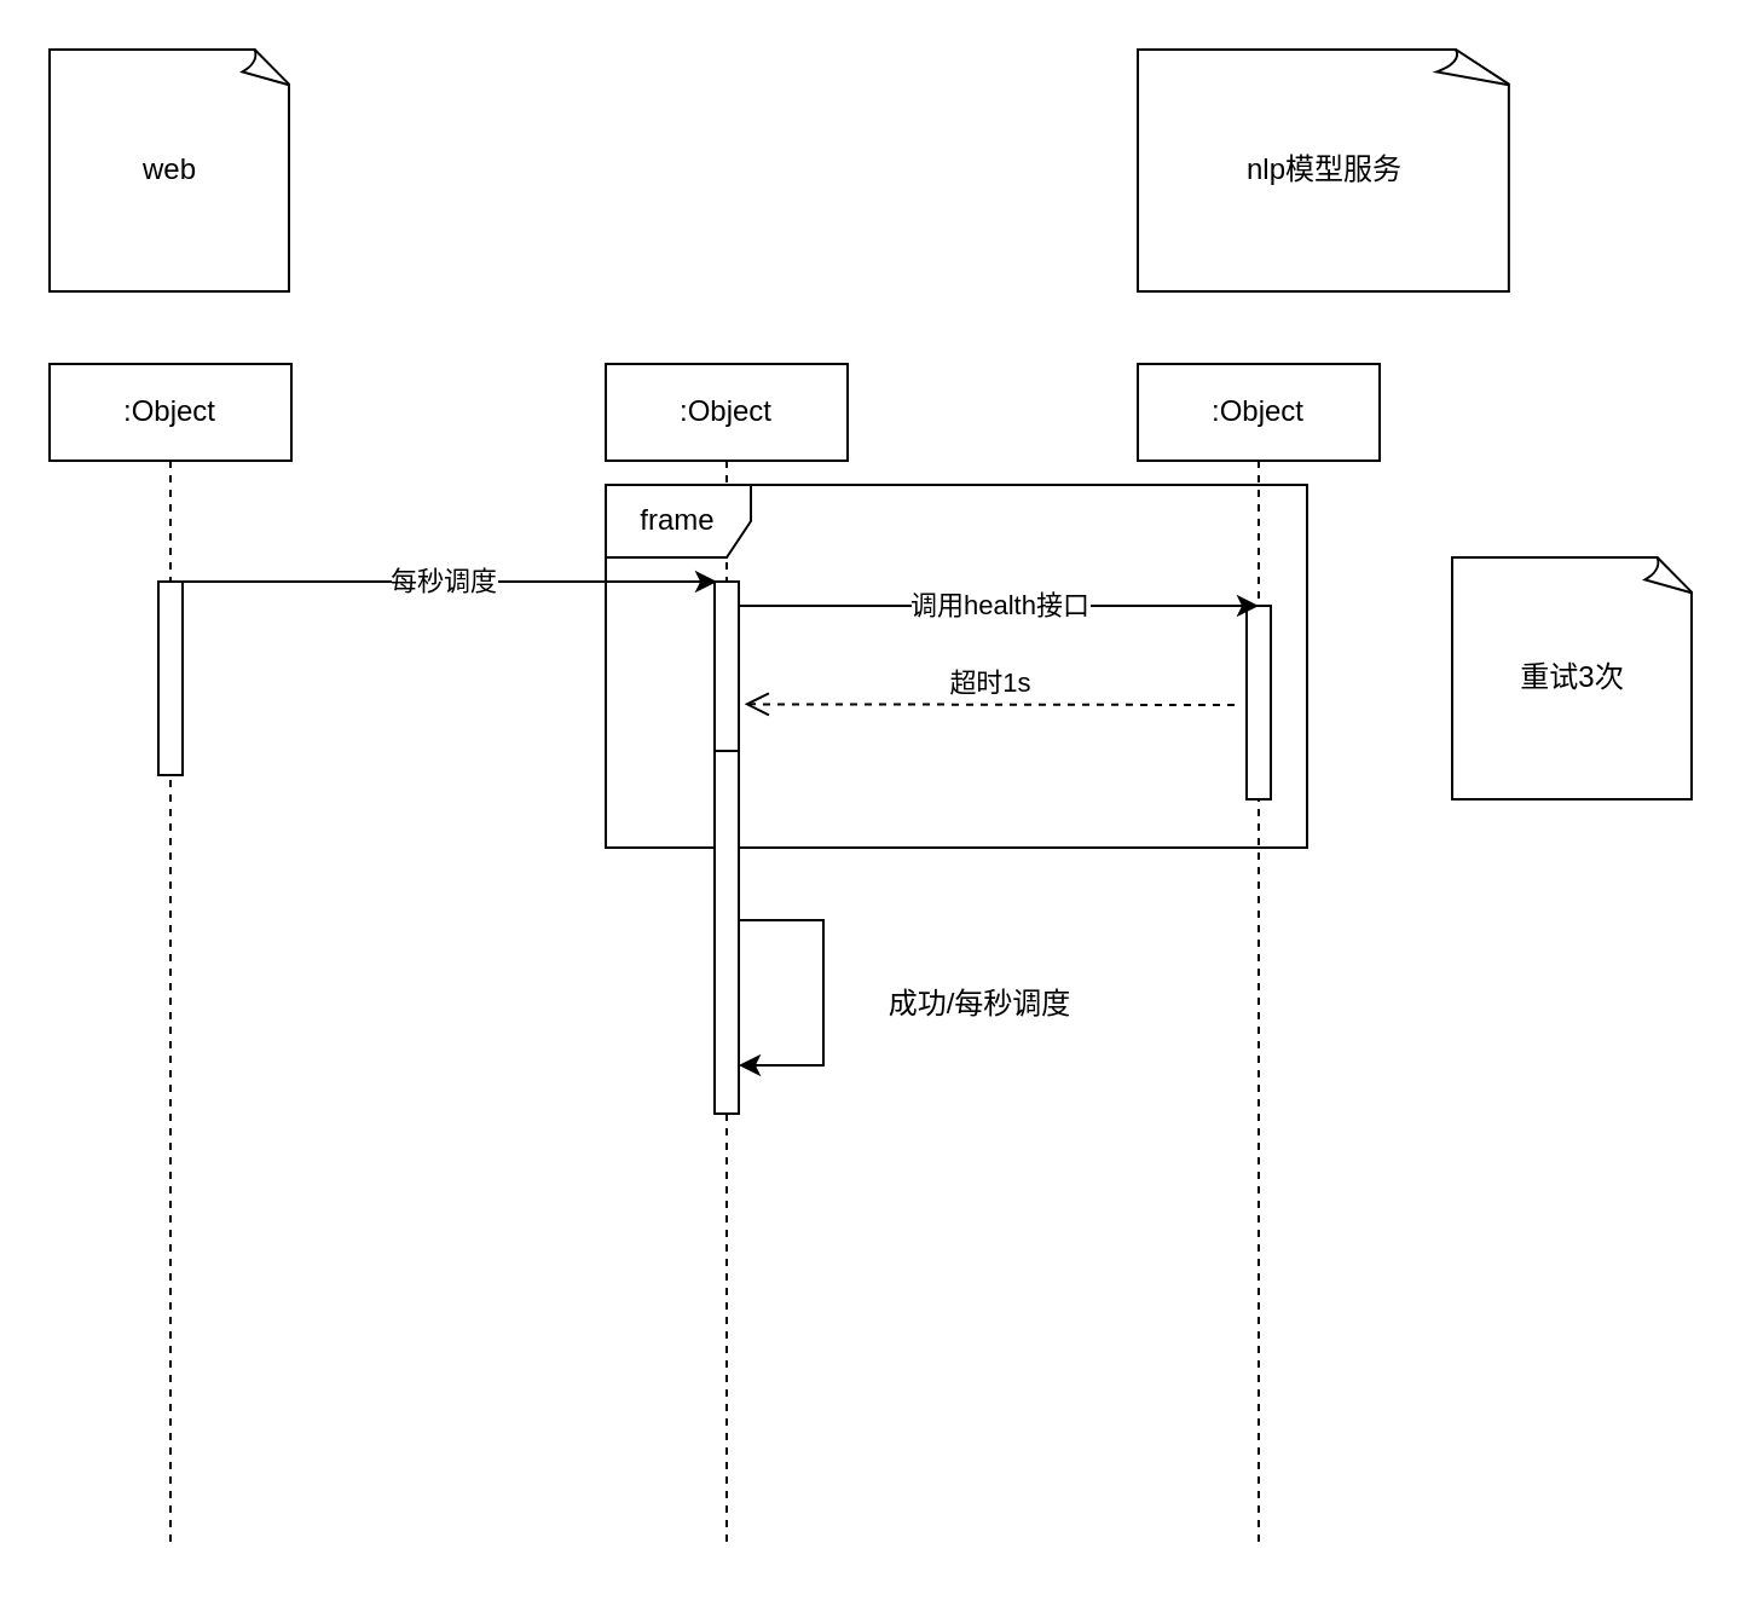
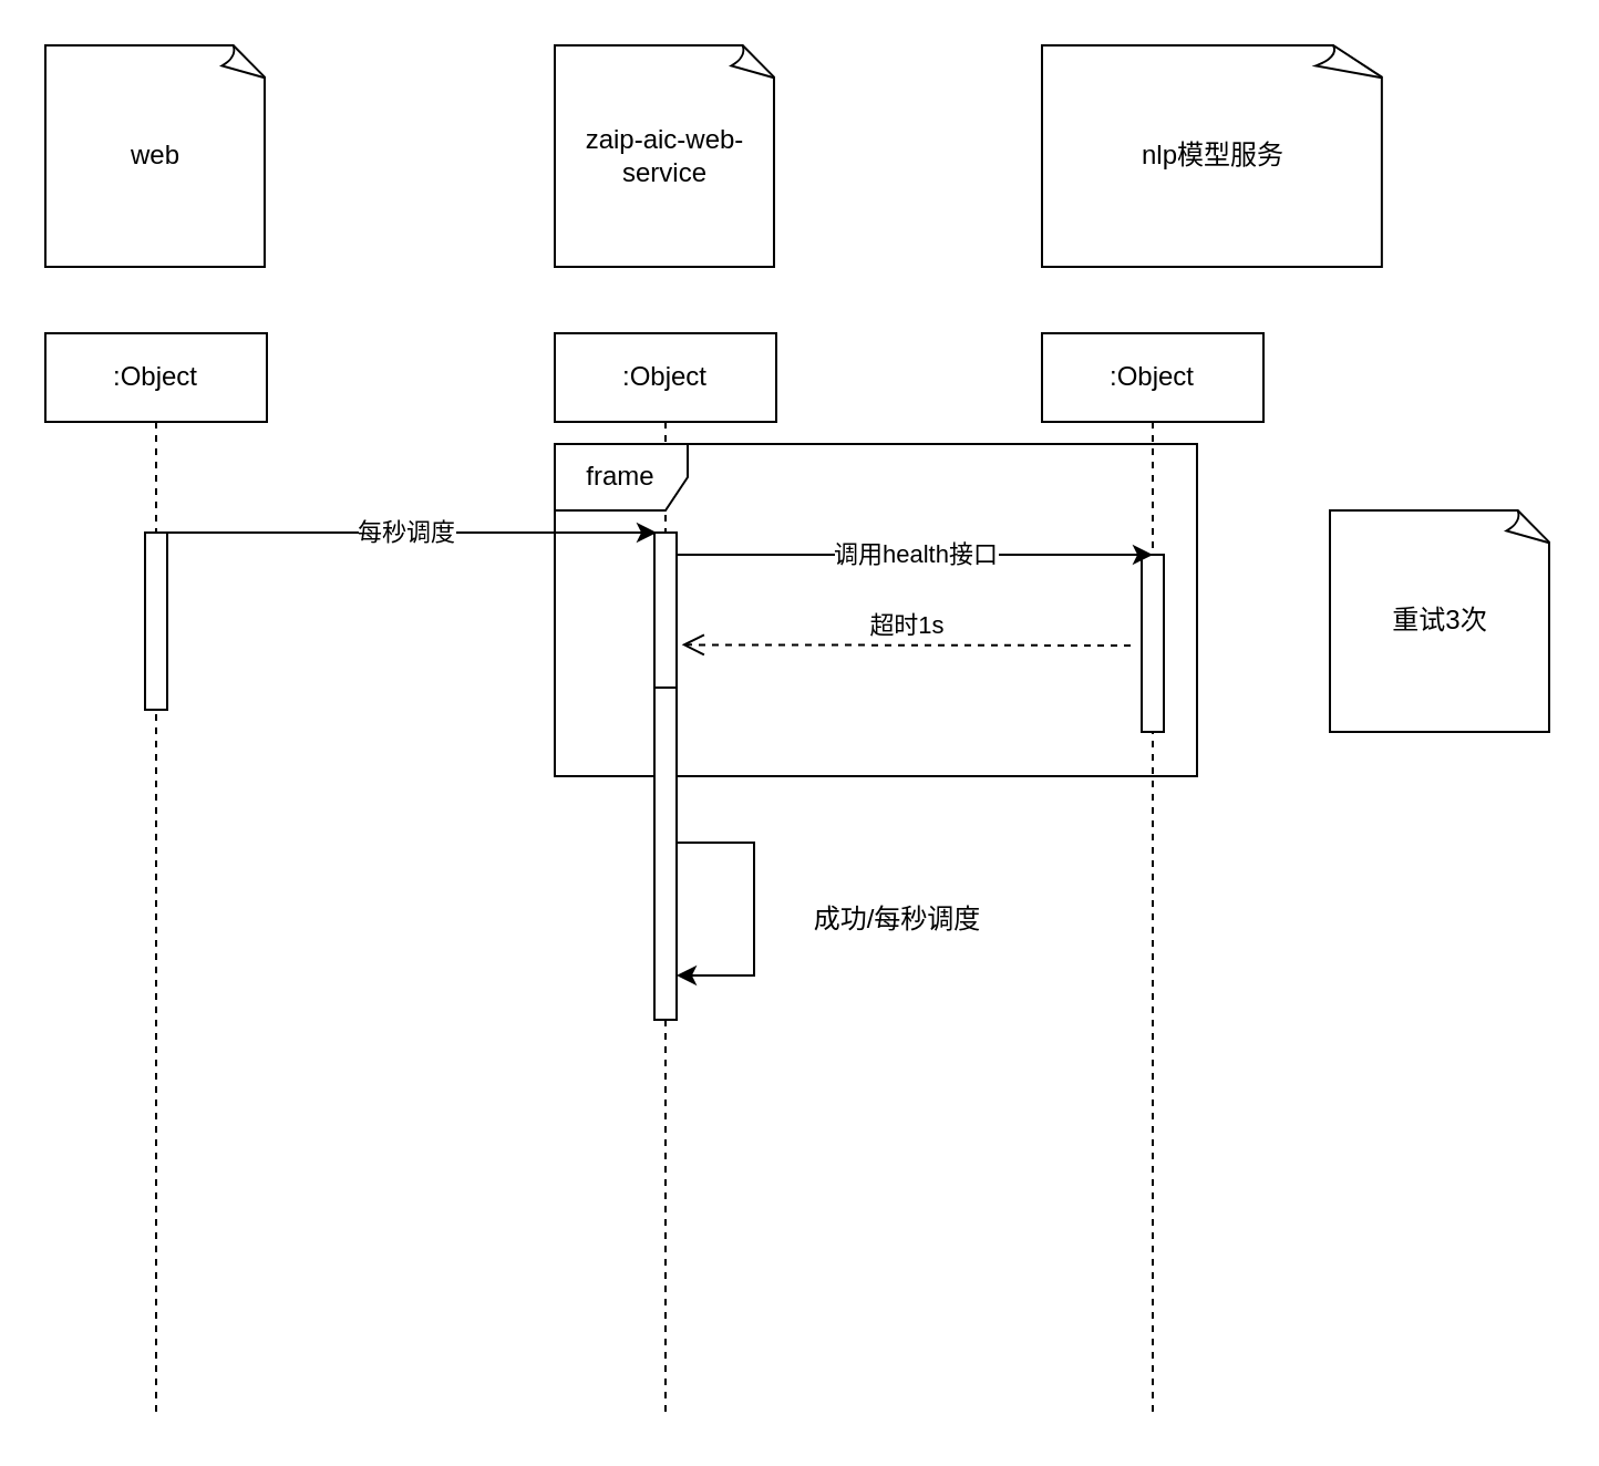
  <mxCell id="0" />
  <mxCell id="1" parent="0" />
  <mxCell id="2" value=":Object" style="shape=umlLifeline;perimeter=lifelinePerimeter;whiteSpace=wrap;html=1;container=1;collapsible=0;recursiveResize=0;outlineConnect=0;" vertex="1" parent="1"><mxGeometry x="20" y="150" width="100" height="490" as="geometry" /></mxCell>
  <mxCell id="3" value="" style="html=1;points=[];perimeter=orthogonalPerimeter;" vertex="1" parent="2"><mxGeometry x="45" y="90" width="10" height="80" as="geometry" /></mxCell>
  <mxCell id="4" value=":Object" style="shape=umlLifeline;perimeter=lifelinePerimeter;whiteSpace=wrap;html=1;container=1;collapsible=0;recursiveResize=0;outlineConnect=0;" vertex="1" parent="1"><mxGeometry x="250" y="150" width="100" height="490" as="geometry" /></mxCell>
  <mxCell id="5" value="" style="html=1;points=[];perimeter=orthogonalPerimeter;" vertex="1" parent="4"><mxGeometry x="45" y="90" width="10" height="70" as="geometry" /></mxCell>
  <mxCell id="6" value="frame" style="shape=umlFrame;whiteSpace=wrap;html=1;" vertex="1" parent="4"><mxGeometry y="50" width="290" height="150" as="geometry" /></mxCell>
  <mxCell id="7" value="" style="html=1;points=[];perimeter=orthogonalPerimeter;" vertex="1" parent="4"><mxGeometry x="45" y="160" width="10" height="150" as="geometry" /></mxCell>
  <mxCell id="8" style="edgeStyle=orthogonalEdgeStyle;rounded=0;orthogonalLoop=1;jettySize=auto;html=1;" edge="1" parent="4" source="7" target="7"><mxGeometry relative="1" as="geometry"><Array as="points"><mxPoint x="90" y="230" /><mxPoint x="90" y="290" /></Array></mxGeometry></mxCell>
  <mxCell id="9" value="web" style="whiteSpace=wrap;html=1;shape=mxgraph.basic.document" vertex="1" parent="1"><mxGeometry x="20" y="20" width="100" height="100" as="geometry" /></mxCell>
+ <mxCell id="10" value="zaip-aic-web-service" style="whiteSpace=wrap;html=1;shape=mxgraph.basic.document" vertex="1" parent="1"><mxGeometry x="250" y="20" width="100" height="100" as="geometry" /></mxCell>
  <mxCell id="11" value="nlp模型服务" style="whiteSpace=wrap;html=1;shape=mxgraph.basic.document" vertex="1" parent="1"><mxGeometry x="470" y="20" width="155" height="100" as="geometry" /></mxCell>
  <mxCell id="12" value=":Object" style="shape=umlLifeline;perimeter=lifelinePerimeter;whiteSpace=wrap;html=1;container=1;collapsible=0;recursiveResize=0;outlineConnect=0;" vertex="1" parent="1"><mxGeometry x="470" y="150" width="100" height="490" as="geometry" /></mxCell>
  <mxCell id="13" value="" style="html=1;points=[];perimeter=orthogonalPerimeter;" vertex="1" parent="12"><mxGeometry x="45" y="100" width="10" height="80" as="geometry" /></mxCell>
  <mxCell id="14" value="每秒调度" style="edgeStyle=orthogonalEdgeStyle;rounded=0;orthogonalLoop=1;jettySize=auto;html=1;exitX=0.5;exitY=0;exitDx=0;exitDy=0;exitPerimeter=0;entryX=0.1;entryY=0;entryDx=0;entryDy=0;entryPerimeter=0;" edge="1" parent="1" source="3" target="5"><mxGeometry relative="1" as="geometry"><mxPoint x="290" y="240" as="targetPoint" /><Array as="points"><mxPoint x="180" y="240" /><mxPoint x="180" y="240" /></Array></mxGeometry></mxCell>
  <mxCell id="15" value="调用health接口" style="edgeStyle=orthogonalEdgeStyle;rounded=0;orthogonalLoop=1;jettySize=auto;html=1;entryX=0.5;entryY=0;entryDx=0;entryDy=0;entryPerimeter=0;" edge="1" parent="1" source="5" target="13"><mxGeometry relative="1" as="geometry"><mxPoint x="510" y="250" as="targetPoint" /><Array as="points"><mxPoint x="360" y="250" /><mxPoint x="360" y="250" /></Array></mxGeometry></mxCell>
  <mxCell id="16" value="超时1s" style="html=1;verticalAlign=bottom;endArrow=open;dashed=1;endSize=8;rounded=0;entryX=1.233;entryY=0.724;entryDx=0;entryDy=0;entryPerimeter=0;" edge="1" parent="1" target="5"><mxGeometry relative="1" as="geometry"><mxPoint x="510" y="291" as="sourcePoint" /><mxPoint x="310" y="290" as="targetPoint" /></mxGeometry></mxCell>
  <mxCell id="17" value="重试3次" style="whiteSpace=wrap;html=1;shape=mxgraph.basic.document" vertex="1" parent="1"><mxGeometry x="600" y="230" width="100" height="100" as="geometry" /></mxCell>
  <mxCell id="18" value="成功/每秒调度" style="text;html=1;strokeColor=none;fillColor=none;align=center;verticalAlign=middle;whiteSpace=wrap;rounded=0;" vertex="1" parent="1"><mxGeometry x="350" y="400" width="110" height="30" as="geometry" /></mxCell>
